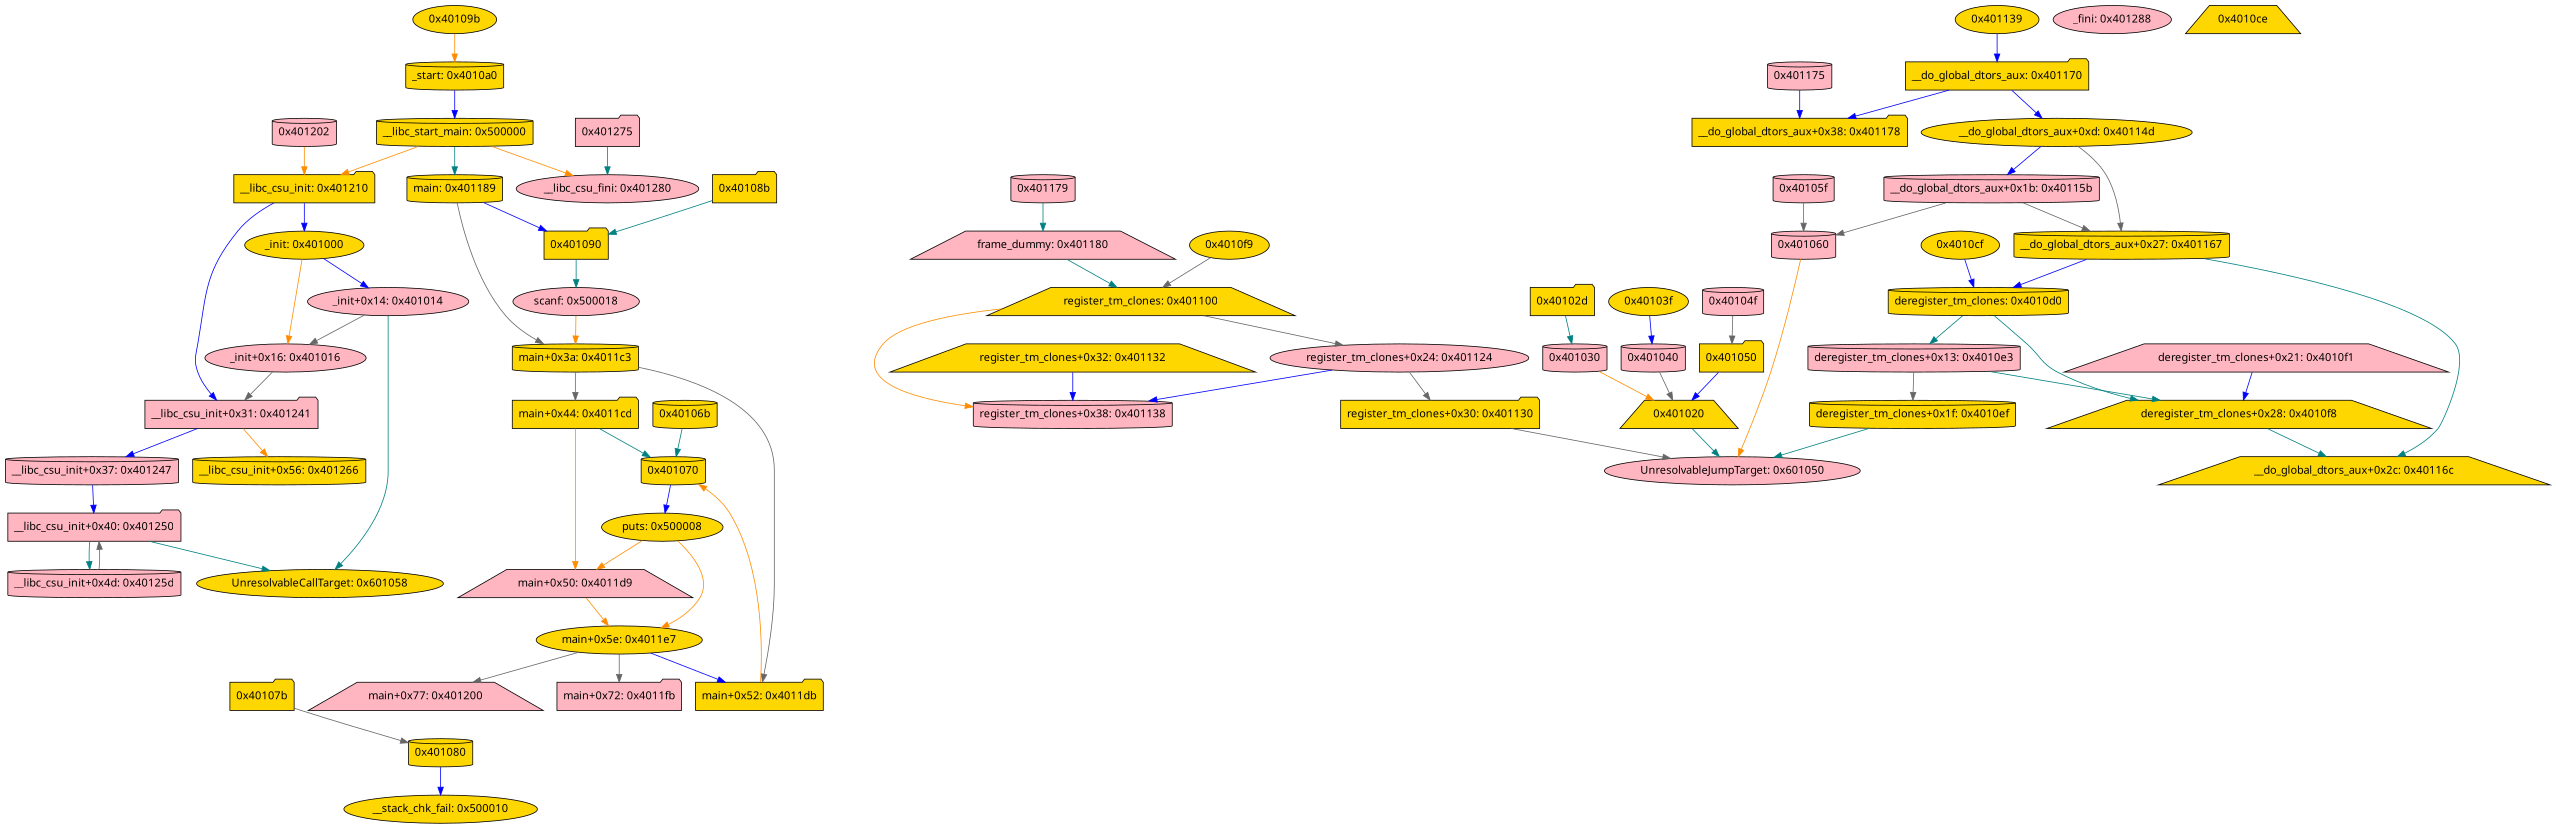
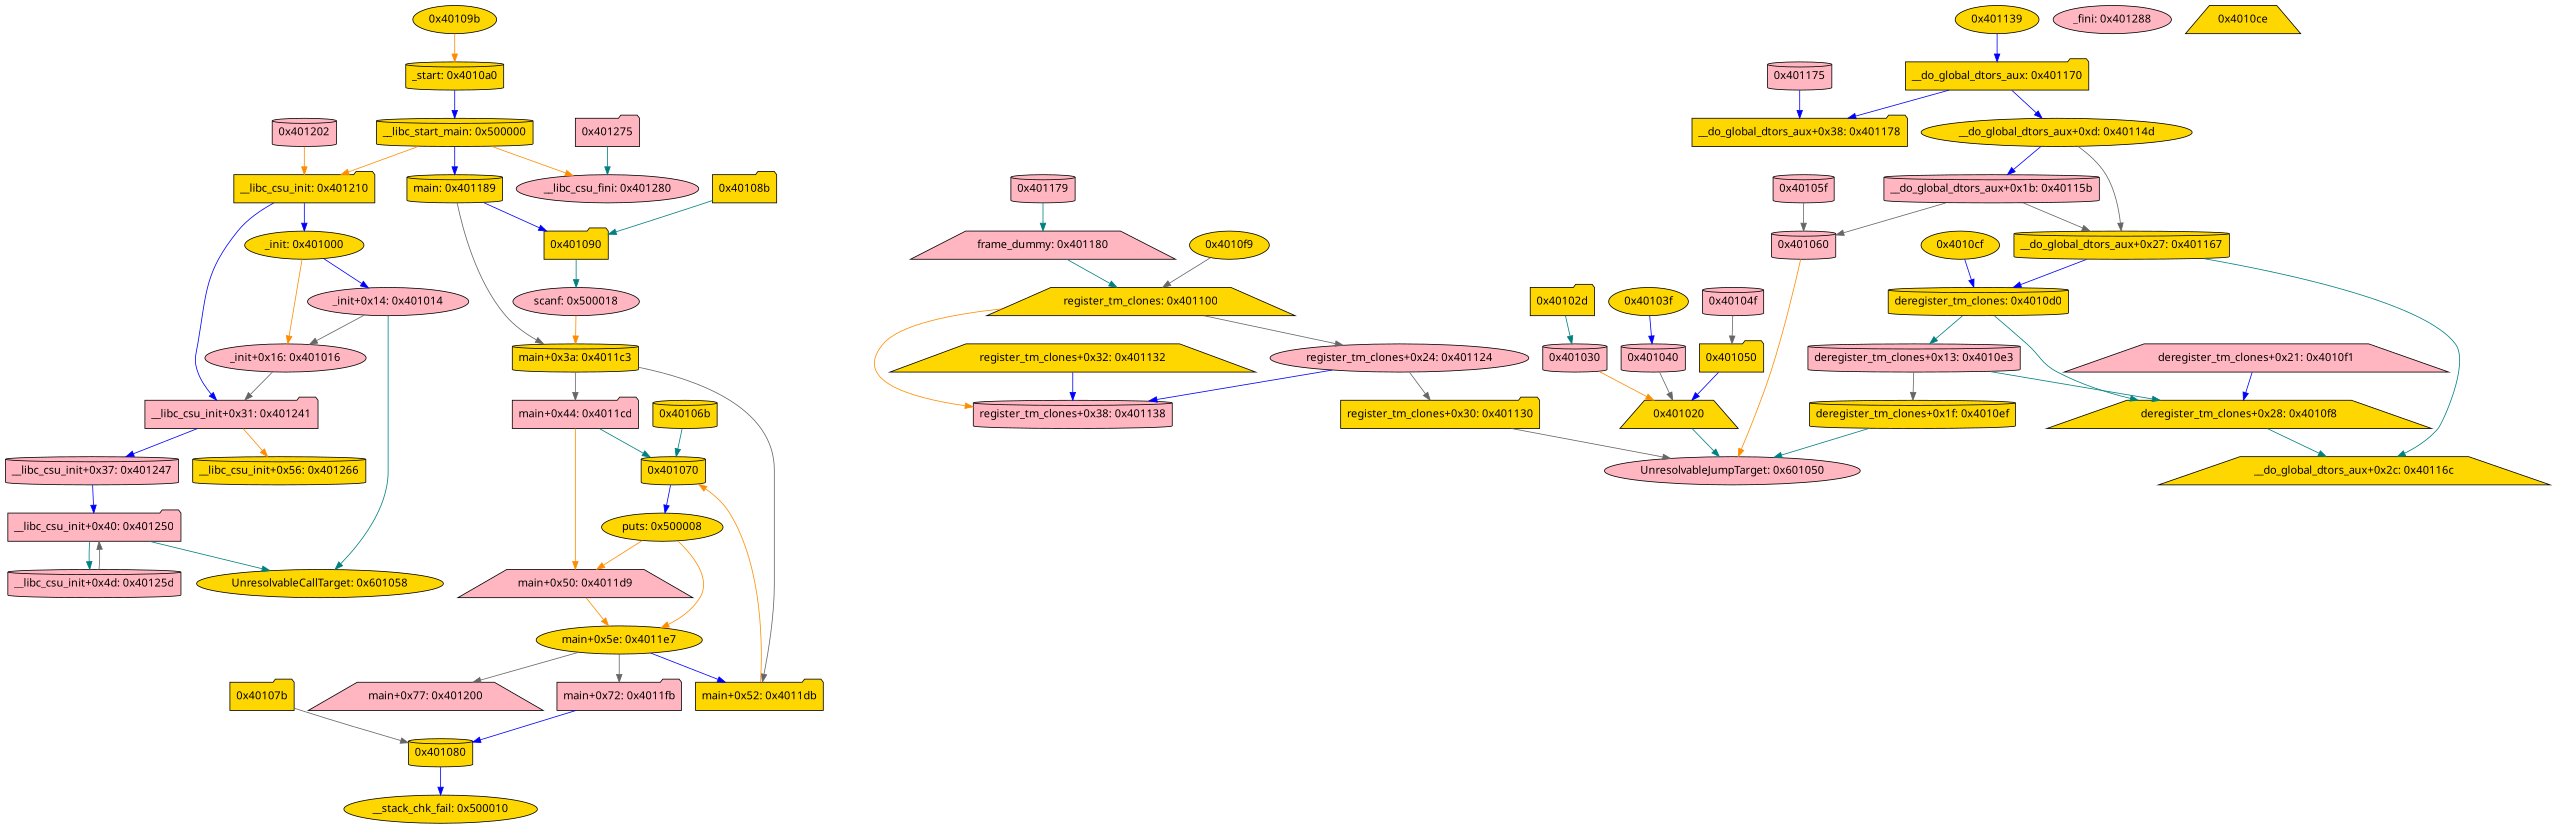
  strict digraph {
    fontname="Noto Sans"
    node [fillcolor=gold fontname="Noto Sans" shape=cylinder style=filled]
    edge [color=blue fontname="Noto Sans"]
    n1 [label="_start: 0x4010a0"]
    n2 [label="__libc_start_main: 0x500000"]
    n3 [label="main: 0x401189"]
    n4 [label="__libc_csu_init: 0x401210" shape=folder]
    n5 [fillcolor=lightpink label="__libc_csu_fini: 0x401280" shape=ellipse]
    n6 [label="0x401090" shape=folder]
    n7 [label="main+0x3a: 0x4011c3"]
    n8 [label="_init: 0x401000" shape=ellipse]
    n9 [fillcolor=lightpink label="__libc_csu_init+0x31: 0x401241" shape=folder]
    n10 [fillcolor=lightpink label="_init+0x16: 0x401016" shape=ellipse]
    n11 [fillcolor=lightpink label="_init+0x14: 0x401014" shape=ellipse]
    n12 [label="UnresolvableCallTarget: 0x601058" shape=ellipse]
    n13 [label="__libc_csu_init+0x56: 0x401266"]
    n14 [fillcolor=lightpink label="__libc_csu_init+0x37: 0x401247"]
    n15 [label="deregister_tm_clones: 0x4010d0"]
    n16 [label="deregister_tm_clones+0x28: 0x4010f8" shape=trapezium]
    n17 [fillcolor=lightpink label="deregister_tm_clones+0x13: 0x4010e3"]
    n18 [label="__do_global_dtors_aux+0x2c: 0x40116c" shape=trapezium]
    n19 [label="deregister_tm_clones+0x1f: 0x4010ef"]
    n20 [fillcolor=lightpink label="UnresolvableJumpTarget: 0x601050" shape=ellipse]
    n21 [label="register_tm_clones: 0x401100" shape=trapezium]
    n22 [fillcolor=lightpink label="register_tm_clones+0x38: 0x401138"]
    n23 [fillcolor=lightpink label="register_tm_clones+0x24: 0x401124" shape=ellipse]
    n24 [label="register_tm_clones+0x30: 0x401130" shape=folder]
    n25 [label="__do_global_dtors_aux: 0x401170" shape=folder]
    n26 [label="__do_global_dtors_aux+0xd: 0x40114d" shape=ellipse]
    n27 [label="__do_global_dtors_aux+0x38: 0x401178" shape=folder]
    n28 [label="__do_global_dtors_aux+0x27: 0x401167"]
    n29 [fillcolor=lightpink label="__do_global_dtors_aux+0x1b: 0x40115b"]
    n30 [fillcolor=lightpink label="0x401060"]
    n31 [fillcolor=lightpink label="frame_dummy: 0x401180" shape=trapezium]
    n32 [fillcolor=lightpink label="scanf: 0x500018" shape=ellipse]
-   n33 [label="main+0x44: 0x4011cd" shape=folder]
+   n33 [fillcolor=lightpink label="main+0x44: 0x4011cd" shape=folder]
    n34 [label="main+0x52: 0x4011db" shape=folder]
    n35 [label="0x401070"]
    n36 [fillcolor=lightpink label="main+0x50: 0x4011d9" shape=trapezium]
    n37 [fillcolor=lightpink label="__libc_csu_init+0x40: 0x401250" shape=folder]
    n38 [fillcolor=lightpink label="__libc_csu_init+0x4d: 0x40125d"]
    n39 [label="puts: 0x500008" shape=ellipse]
    n40 [label="main+0x5e: 0x4011e7" shape=ellipse]
    n41 [fillcolor=lightpink label="main+0x77: 0x401200" shape=trapezium]
    n42 [fillcolor=lightpink label="main+0x72: 0x4011fb" shape=folder]
    n43 [label="0x401080"]
    n44 [label="__stack_chk_fail: 0x500010" shape=ellipse]
    n45 [label="0x401020" shape=trapezium]
    n46 [fillcolor=lightpink label="0x40105f"]
    n47 [label="0x40106b"]
    n48 [label="0x40107b" shape=folder]
    n49 [label="0x40108b" shape=folder]
    n50 [label="0x40109b" shape=ellipse]
    n51 [label="0x4010cf" shape=ellipse]
    n52 [label="0x4010f9" shape=ellipse]
    n53 [label="0x401139" shape=ellipse]
    n54 [fillcolor=lightpink label="0x401179"]
    n55 [fillcolor=lightpink label="0x401202"]
    n56 [fillcolor=lightpink label="0x401275" shape=folder]
    n57 [fillcolor=lightpink label="deregister_tm_clones+0x21: 0x4010f1" shape=trapezium]
    n58 [label="register_tm_clones+0x32: 0x401132" shape=trapezium]
    n59 [fillcolor=lightpink label="0x401175"]
    n60 [fillcolor=lightpink label="0x401030"]
    n61 [fillcolor=lightpink label="0x401040"]
    n62 [label="0x401050" shape=folder]
    n63 [label="0x40102d" shape=folder]
    n64 [label="0x40103f" shape=ellipse]
    n65 [fillcolor=lightpink label="0x40104f"]
    n66 [fillcolor=lightpink label="_fini: 0x401288" shape=ellipse]
    n67 [label="0x4010ce" shape=trapezium]
    n1 -> n2
-   n2 -> n3 [color=teal]
+   n2 -> n3
    n2 -> n4 [color=darkorange]
    n2 -> n5 [color=darkorange]
    n3 -> n6
    n3 -> n7 [color=gray40]
    n4 -> n8
    n4 -> n9
    n6 -> n32 [color=teal]
    n7 -> n33 [color=gray40]
    n7 -> n34 [color=gray40]
    n8 -> n10 [color=darkorange]
    n8 -> n11
    n9 -> n13 [color=darkorange]
    n9 -> n14
    n10 -> n9 [color=gray40]
    n11 -> n10 [color=gray40]
    n11 -> n12 [color=teal]
    n14 -> n37
    n15 -> n16 [color=teal]
    n15 -> n17 [color=teal]
    n16 -> n18 [color=teal]
    n17 -> n16 [color=teal]
    n17 -> n19 [color=gray40]
    n19 -> n20 [color=teal]
    n21 -> n22 [color=darkorange]
    n21 -> n23 [color=gray40]
    n23 -> n22
    n23 -> n24 [color=gray40]
    n24 -> n20 [color=gray40]
    n25 -> n26
    n25 -> n27
    n26 -> n28 [color=gray40]
    n26 -> n29
    n28 -> n15
    n28 -> n18 [color=teal]
    n29 -> n28 [color=gray40]
    n29 -> n30 [color=gray40]
    n30 -> n20 [color=darkorange]
    n31 -> n21 [color=teal]
    n32 -> n7 [color=darkorange]
    n33 -> n35 [color=teal]
    n33 -> n36 [color=darkorange]
    n34 -> n35 [color=darkorange]
    n35 -> n39
    n36 -> n40 [color=darkorange]
    n37 -> n12 [color=teal]
    n37 -> n38 [color=teal]
    n38 -> n37 [color=gray40]
    n39 -> n36 [color=darkorange]
    n39 -> n40 [color=darkorange]
    n40 -> n34
    n40 -> n41 [color=gray40]
    n40 -> n42 [color=gray40]
+   n42 -> n43
    n43 -> n44
    n45 -> n20 [color=teal]
    n46 -> n30 [color=gray40]
    n47 -> n35 [color=teal]
    n48 -> n43 [color=gray40]
    n49 -> n6 [color=teal]
    n50 -> n1 [color=darkorange]
    n51 -> n15
    n52 -> n21 [color=gray40]
    n53 -> n25
    n54 -> n31 [color=teal]
    n55 -> n4 [color=darkorange]
    n56 -> n5 [color=teal]
    n57 -> n16
    n58 -> n22
    n59 -> n27
    n60 -> n45 [color=darkorange]
    n61 -> n45 [color=gray40]
    n62 -> n45
    n63 -> n60 [color=teal]
    n64 -> n61
    n65 -> n62 [color=gray40]
  }
